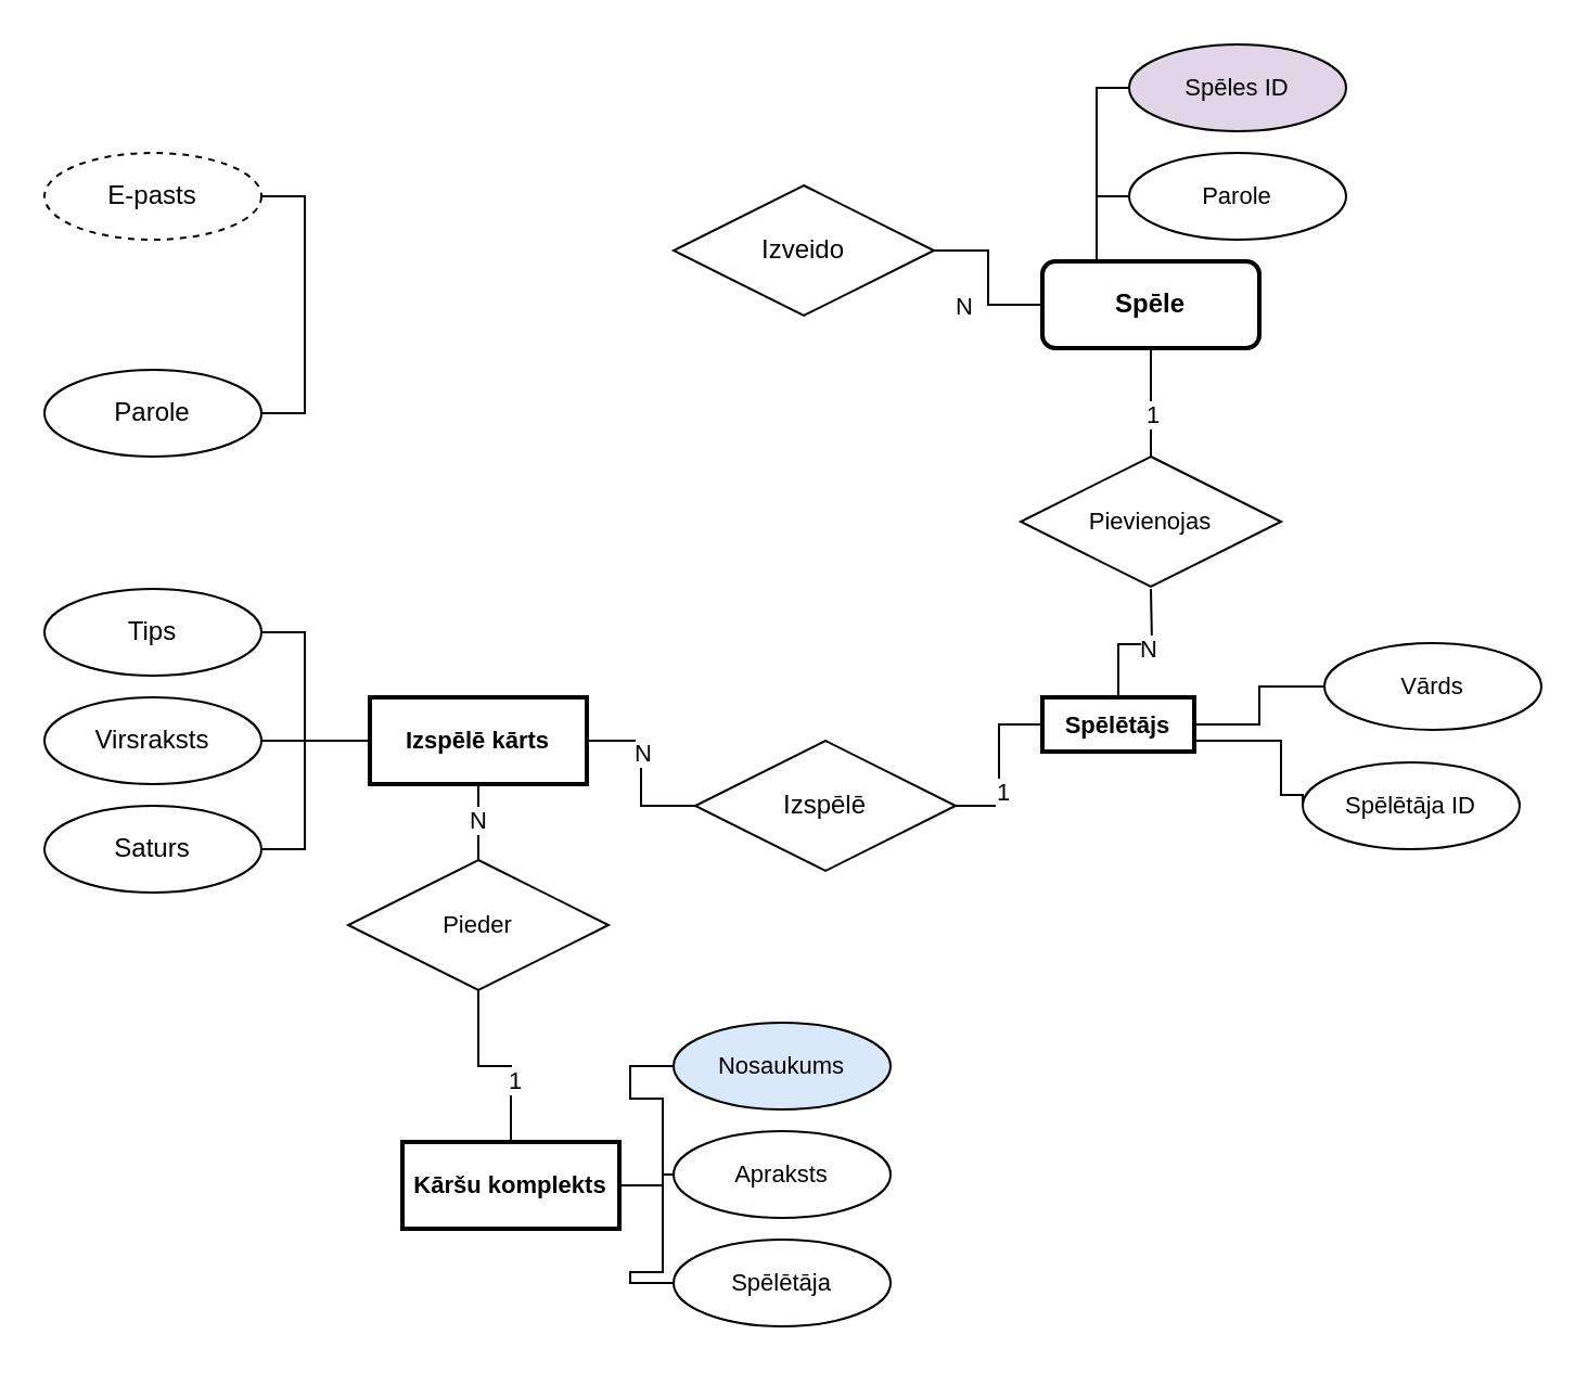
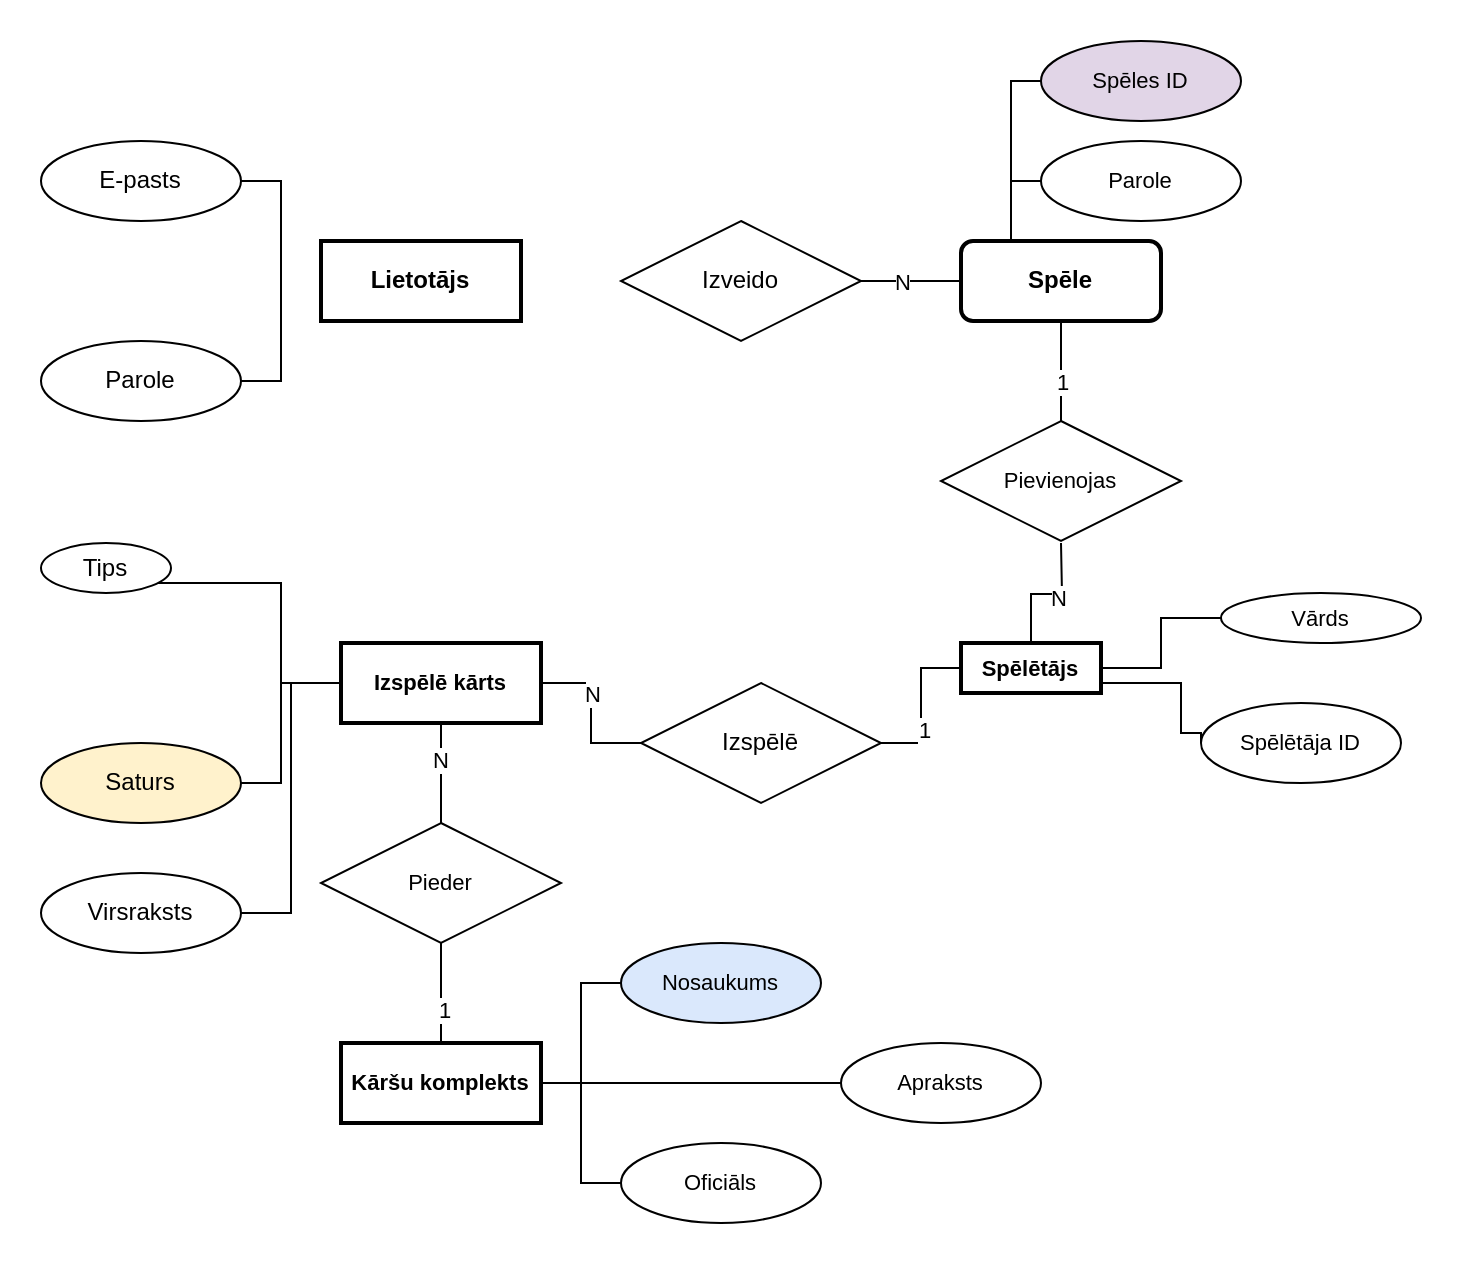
  <mxCell id="0" />
  <mxCell id="1" parent="0" />
- <mxCell id="3" value="E-pasts" style="ellipse;whiteSpace=wrap;html=1;align=center;dashed=1;" parent="1" vertex="1"><mxGeometry x="20" y="70" width="100" height="40" as="geometry" /></mxCell>
+ <mxCell id="2" value="Lietotājs" style="whiteSpace=wrap;html=1;align=center;fontStyle=1;strokeWidth=2;" parent="1" vertex="1"><mxGeometry x="160" y="120" width="100" height="40" as="geometry" /></mxCell>
+ <mxCell id="3" value="E-pasts" style="ellipse;whiteSpace=wrap;html=1;align=center;" parent="1" vertex="1"><mxGeometry x="20" y="70" width="100" height="40" as="geometry" /></mxCell>
  <mxCell id="4" value="Parole" style="ellipse;whiteSpace=wrap;html=1;align=center;" parent="1" vertex="1"><mxGeometry x="20" y="170" width="100" height="40" as="geometry" /></mxCell>
  <mxCell id="5" style="edgeStyle=orthogonalEdgeStyle;shape=connector;rounded=0;orthogonalLoop=1;jettySize=auto;html=1;labelBackgroundColor=default;strokeColor=default;align=center;verticalAlign=middle;fontFamily=Helvetica;fontSize=11;fontColor=default;endArrow=none;endFill=0;exitX=0.25;exitY=0;exitDx=0;exitDy=0;" parent="1" source="9" target="47" edge="1"><mxGeometry relative="1" as="geometry"><mxPoint x="390" y="70" as="targetPoint" /><Array as="points"><mxPoint x="505" y="40" /></Array></mxGeometry></mxCell>
- <mxCell id="6" value="Izveido" style="shape=rhombus;perimeter=rhombusPerimeter;whiteSpace=wrap;html=1;align=center;" parent="1" vertex="1"><mxGeometry x="310" y="85" width="120" height="60" as="geometry" /></mxCell>
+ <mxCell id="6" value="Izveido" style="shape=rhombus;perimeter=rhombusPerimeter;whiteSpace=wrap;html=1;align=center;" parent="1" vertex="1"><mxGeometry x="310" y="110" width="120" height="60" as="geometry" /></mxCell>
  <mxCell id="7" style="edgeStyle=orthogonalEdgeStyle;shape=connector;rounded=0;orthogonalLoop=1;jettySize=auto;html=1;entryX=0.5;entryY=0;entryDx=0;entryDy=0;labelBackgroundColor=default;strokeColor=default;align=center;verticalAlign=middle;fontFamily=Helvetica;fontSize=11;fontColor=default;endArrow=none;endFill=0;" parent="1" source="9" target="17" edge="1"><mxGeometry relative="1" as="geometry" /></mxCell>
  <mxCell id="8" value="1" style="edgeLabel;html=1;align=center;verticalAlign=middle;resizable=0;points=[];fontSize=11;fontFamily=Helvetica;fontColor=default;" parent="7" vertex="1" connectable="0"><mxGeometry x="0.209" relative="1" as="geometry"><mxPoint as="offset" /></mxGeometry></mxCell>
  <mxCell id="9" value="Spēle" style="whiteSpace=wrap;html=1;align=center;fontStyle=1;strokeWidth=2;rounded=1;" parent="1" vertex="1"><mxGeometry x="480" y="120" width="100" height="40" as="geometry" /></mxCell>
  <mxCell id="10" style="edgeStyle=orthogonalEdgeStyle;shape=connector;rounded=0;orthogonalLoop=1;jettySize=auto;html=1;entryX=0;entryY=0.5;entryDx=0;entryDy=0;labelBackgroundColor=default;strokeColor=default;align=center;verticalAlign=middle;fontFamily=Helvetica;fontSize=11;fontColor=default;endArrow=none;endFill=0;" parent="1" source="6" target="9" edge="1"><mxGeometry relative="1" as="geometry" /></mxCell>
  <mxCell id="11" value="N" style="edgeLabel;html=1;align=center;verticalAlign=middle;resizable=0;points=[];fontSize=11;fontFamily=Helvetica;fontColor=default;" parent="10" vertex="1" connectable="0"><mxGeometry x="0.501" y="-2" relative="1" as="geometry"><mxPoint x="-18" y="-2" as="offset" /></mxGeometry></mxCell>
  <mxCell id="12" value="" style="endArrow=none;html=1;rounded=0;labelBackgroundColor=default;strokeColor=default;align=center;verticalAlign=middle;fontFamily=Helvetica;fontSize=11;fontColor=default;shape=connector;entryX=1;entryY=0.5;entryDx=0;entryDy=0;exitX=1;exitY=0.5;exitDx=0;exitDy=0;edgeStyle=orthogonalEdgeStyle;" parent="1" source="3" target="4" edge="1"><mxGeometry relative="1" as="geometry"><mxPoint x="140" y="90" as="sourcePoint" /><mxPoint x="140" y="200" as="targetPoint" /><Array as="points"><mxPoint x="140" y="90" /><mxPoint x="140" y="190" /></Array></mxGeometry></mxCell>
  <mxCell id="13" value="Parole" style="ellipse;whiteSpace=wrap;html=1;align=center;fontFamily=Helvetica;fontSize=11;fontColor=default;" parent="1" vertex="1"><mxGeometry x="520" y="70" width="100" height="40" as="geometry" /></mxCell>
  <mxCell id="14" value="" style="endArrow=none;html=1;rounded=0;labelBackgroundColor=default;strokeColor=default;align=center;verticalAlign=middle;fontFamily=Helvetica;fontSize=11;fontColor=default;shape=connector;exitX=0;exitY=0.5;exitDx=0;exitDy=0;entryX=0.25;entryY=0;entryDx=0;entryDy=0;edgeStyle=orthogonalEdgeStyle;" parent="1" source="13" target="9" edge="1"><mxGeometry relative="1" as="geometry"><mxPoint x="460" y="100" as="sourcePoint" /><mxPoint x="620" y="100" as="targetPoint" /></mxGeometry></mxCell>
  <mxCell id="15" style="edgeStyle=orthogonalEdgeStyle;shape=connector;rounded=0;orthogonalLoop=1;jettySize=auto;html=1;entryX=0.5;entryY=0;entryDx=0;entryDy=0;labelBackgroundColor=default;strokeColor=default;align=center;verticalAlign=middle;fontFamily=Helvetica;fontSize=11;fontColor=default;endArrow=none;endFill=0;" parent="1" target="20" edge="1"><mxGeometry relative="1" as="geometry"><mxPoint x="530" y="271" as="sourcePoint" /></mxGeometry></mxCell>
  <mxCell id="16" value="N" style="edgeLabel;html=1;align=center;verticalAlign=middle;resizable=0;points=[];fontSize=11;fontFamily=Helvetica;fontColor=default;" parent="15" vertex="1" connectable="0"><mxGeometry x="-0.133" y="2" relative="1" as="geometry"><mxPoint as="offset" /></mxGeometry></mxCell>
  <mxCell id="17" value="Pievienojas" style="shape=rhombus;perimeter=rhombusPerimeter;whiteSpace=wrap;html=1;align=center;fontFamily=Helvetica;fontSize=11;fontColor=default;" parent="1" vertex="1"><mxGeometry x="470" y="210" width="120" height="60" as="geometry" /></mxCell>
  <mxCell id="18" style="edgeStyle=orthogonalEdgeStyle;shape=connector;rounded=0;orthogonalLoop=1;jettySize=auto;html=1;entryX=1;entryY=0.5;entryDx=0;entryDy=0;labelBackgroundColor=default;strokeColor=default;align=center;verticalAlign=middle;fontFamily=Helvetica;fontSize=11;fontColor=default;endArrow=none;endFill=0;" parent="1" source="20" target="29" edge="1"><mxGeometry relative="1" as="geometry" /></mxCell>
  <mxCell id="19" value="1" style="edgeLabel;html=1;align=center;verticalAlign=middle;resizable=0;points=[];fontSize=11;fontFamily=Helvetica;fontColor=default;" parent="18" vertex="1" connectable="0"><mxGeometry x="0.305" y="1" relative="1" as="geometry"><mxPoint as="offset" /></mxGeometry></mxCell>
  <mxCell id="20" value="Spēlētājs" style="whiteSpace=wrap;html=1;align=center;fontFamily=Helvetica;fontSize=11;fontColor=default;fontStyle=1;strokeWidth=2;" parent="1" vertex="1"><mxGeometry x="480" y="321" width="70" height="25" as="geometry" /></mxCell>
  <mxCell id="21" style="edgeStyle=orthogonalEdgeStyle;shape=connector;rounded=0;orthogonalLoop=1;jettySize=auto;html=1;entryX=1;entryY=0.5;entryDx=0;entryDy=0;labelBackgroundColor=default;strokeColor=default;align=center;verticalAlign=middle;fontFamily=Helvetica;fontSize=11;fontColor=default;endArrow=none;endFill=0;" parent="1" source="22" target="20" edge="1"><mxGeometry relative="1" as="geometry" /></mxCell>
- <mxCell id="22" value="Vārds" style="ellipse;whiteSpace=wrap;html=1;align=center;fontFamily=Helvetica;fontSize=11;fontColor=default;" parent="1" vertex="1"><mxGeometry x="610" y="296" width="100" height="40" as="geometry" /></mxCell>
+ <mxCell id="22" value="Vārds" style="ellipse;whiteSpace=wrap;html=1;align=center;fontFamily=Helvetica;fontSize=11;fontColor=default;" parent="1" vertex="1"><mxGeometry x="610" y="296" width="100" height="25" as="geometry" /></mxCell>
  <mxCell id="23" style="edgeStyle=orthogonalEdgeStyle;shape=connector;rounded=0;orthogonalLoop=1;jettySize=auto;html=1;entryX=1;entryY=0.5;entryDx=0;entryDy=0;labelBackgroundColor=default;strokeColor=default;align=center;verticalAlign=middle;fontFamily=Helvetica;fontSize=11;fontColor=default;endArrow=none;endFill=0;exitX=0;exitY=0.5;exitDx=0;exitDy=0;" parent="1" source="24" target="20" edge="1"><mxGeometry relative="1" as="geometry"><Array as="points"><mxPoint x="590" y="366" /><mxPoint x="590" y="341" /></Array></mxGeometry></mxCell>
  <mxCell id="24" value="Spēlētāja ID" style="ellipse;whiteSpace=wrap;html=1;align=center;fontFamily=Helvetica;fontSize=11;fontColor=default;" parent="1" vertex="1"><mxGeometry x="600" y="351" width="100" height="40" as="geometry" /></mxCell>
  <mxCell id="25" style="edgeStyle=orthogonalEdgeStyle;shape=connector;rounded=0;orthogonalLoop=1;jettySize=auto;html=1;entryX=1;entryY=0.5;entryDx=0;entryDy=0;labelBackgroundColor=default;strokeColor=default;align=center;verticalAlign=middle;fontFamily=Helvetica;fontSize=11;fontColor=default;endArrow=none;endFill=0;" parent="1" source="28" target="36" edge="1"><mxGeometry relative="1" as="geometry"><Array as="points"><mxPoint x="140" y="341" /><mxPoint x="140" y="391" /></Array></mxGeometry></mxCell>
  <mxCell id="26" style="edgeStyle=orthogonalEdgeStyle;shape=connector;rounded=0;orthogonalLoop=1;jettySize=auto;html=1;labelBackgroundColor=default;strokeColor=default;align=center;verticalAlign=middle;fontFamily=Helvetica;fontSize=11;fontColor=default;endArrow=none;endFill=0;" parent="1" source="28" target="39" edge="1"><mxGeometry relative="1" as="geometry"><mxPoint x="220" y="411" as="targetPoint" /></mxGeometry></mxCell>
  <mxCell id="27" value="N" style="edgeLabel;html=1;align=center;verticalAlign=middle;resizable=0;points=[];fontSize=11;fontFamily=Helvetica;fontColor=default;" parent="26" vertex="1" connectable="0"><mxGeometry x="-0.275" y="-1" relative="1" as="geometry"><mxPoint as="offset" /></mxGeometry></mxCell>
  <mxCell id="28" value="Izspēlē kārts" style="whiteSpace=wrap;html=1;align=center;fontFamily=Helvetica;fontSize=11;fontColor=default;fontStyle=1;strokeWidth=2;" parent="1" vertex="1"><mxGeometry x="170" y="321" width="100" height="40" as="geometry" /></mxCell>
  <mxCell id="29" value="Izspēlē" style="shape=rhombus;perimeter=rhombusPerimeter;whiteSpace=wrap;html=1;align=center;" parent="1" vertex="1"><mxGeometry x="320" y="341" width="120" height="60" as="geometry" /></mxCell>
  <mxCell id="30" style="edgeStyle=orthogonalEdgeStyle;shape=connector;rounded=0;orthogonalLoop=1;jettySize=auto;html=1;entryX=1;entryY=0.5;entryDx=0;entryDy=0;labelBackgroundColor=default;strokeColor=default;align=center;verticalAlign=middle;fontFamily=Helvetica;fontSize=11;fontColor=default;endArrow=none;endFill=0;" parent="1" source="29" target="28" edge="1"><mxGeometry relative="1" as="geometry" /></mxCell>
  <mxCell id="31" value="N" style="edgeLabel;html=1;align=center;verticalAlign=middle;resizable=0;points=[];fontSize=11;fontFamily=Helvetica;fontColor=default;" parent="30" vertex="1" connectable="0"><mxGeometry x="0.259" relative="1" as="geometry"><mxPoint as="offset" /></mxGeometry></mxCell>
  <mxCell id="32" style="edgeStyle=orthogonalEdgeStyle;shape=connector;rounded=0;orthogonalLoop=1;jettySize=auto;html=1;entryX=0;entryY=0.5;entryDx=0;entryDy=0;labelBackgroundColor=default;strokeColor=default;align=center;verticalAlign=middle;fontFamily=Helvetica;fontSize=11;fontColor=default;endArrow=none;endFill=0;" parent="1" source="33" target="28" edge="1"><mxGeometry relative="1" as="geometry"><Array as="points"><mxPoint x="140" y="291" /><mxPoint x="140" y="341" /></Array></mxGeometry></mxCell>
- <mxCell id="33" value="Tips" style="ellipse;whiteSpace=wrap;html=1;align=center;" parent="1" vertex="1"><mxGeometry x="20" y="271" width="100" height="40" as="geometry" /></mxCell>
+ <mxCell id="33" value="Tips" style="ellipse;whiteSpace=wrap;html=1;align=center;" parent="1" vertex="1"><mxGeometry x="20" y="271" width="65" height="25" as="geometry" /></mxCell>
  <mxCell id="34" style="edgeStyle=orthogonalEdgeStyle;shape=connector;rounded=0;orthogonalLoop=1;jettySize=auto;html=1;entryX=0;entryY=0.5;entryDx=0;entryDy=0;labelBackgroundColor=default;strokeColor=default;align=center;verticalAlign=middle;fontFamily=Helvetica;fontSize=11;fontColor=default;endArrow=none;endFill=0;" parent="1" source="35" target="28" edge="1"><mxGeometry relative="1" as="geometry"><Array as="points" /></mxGeometry></mxCell>
- <mxCell id="35" value="Virsraksts" style="ellipse;whiteSpace=wrap;html=1;align=center;" parent="1" vertex="1"><mxGeometry x="20" y="321" width="100" height="40" as="geometry" /></mxCell>
- <mxCell id="36" value="Saturs" style="ellipse;whiteSpace=wrap;html=1;align=center;" parent="1" vertex="1"><mxGeometry x="20" y="371" width="100" height="40" as="geometry" /></mxCell>
+ <mxCell id="35" value="Virsraksts" style="ellipse;whiteSpace=wrap;html=1;align=center;" parent="1" vertex="1"><mxGeometry x="20" y="436" width="100" height="40" as="geometry" /></mxCell>
+ <mxCell id="36" value="Saturs" style="ellipse;whiteSpace=wrap;html=1;align=center;fillColor=#fff2cc;" parent="1" vertex="1"><mxGeometry x="20" y="371" width="100" height="40" as="geometry" /></mxCell>
  <mxCell id="37" style="edgeStyle=orthogonalEdgeStyle;shape=connector;rounded=0;orthogonalLoop=1;jettySize=auto;html=1;labelBackgroundColor=default;strokeColor=default;align=center;verticalAlign=middle;fontFamily=Helvetica;fontSize=11;fontColor=default;endArrow=none;endFill=0;" parent="1" source="39" target="43" edge="1"><mxGeometry relative="1" as="geometry"><mxPoint x="220" y="501" as="targetPoint" /></mxGeometry></mxCell>
  <mxCell id="38" value="1" style="edgeLabel;html=1;align=center;verticalAlign=middle;resizable=0;points=[];fontSize=11;fontFamily=Helvetica;fontColor=default;" parent="37" vertex="1" connectable="0"><mxGeometry x="0.329" y="1" relative="1" as="geometry"><mxPoint as="offset" /></mxGeometry></mxCell>
- <mxCell id="39" value="Pieder" style="shape=rhombus;perimeter=rhombusPerimeter;whiteSpace=wrap;html=1;align=center;fontFamily=Helvetica;fontSize=11;fontColor=default;" parent="1" vertex="1"><mxGeometry x="160" y="396" width="120" height="60" as="geometry" /></mxCell>
+ <mxCell id="39" value="Pieder" style="shape=rhombus;perimeter=rhombusPerimeter;whiteSpace=wrap;html=1;align=center;fontFamily=Helvetica;fontSize=11;fontColor=default;" parent="1" vertex="1"><mxGeometry x="160" y="411" width="120" height="60" as="geometry" /></mxCell>
  <mxCell id="40" style="edgeStyle=orthogonalEdgeStyle;shape=connector;rounded=0;orthogonalLoop=1;jettySize=auto;html=1;entryX=0;entryY=0.5;entryDx=0;entryDy=0;labelBackgroundColor=default;strokeColor=default;align=center;verticalAlign=middle;fontFamily=Helvetica;fontSize=11;fontColor=default;endArrow=none;endFill=0;" parent="1" source="43" target="44" edge="1"><mxGeometry relative="1" as="geometry" /></mxCell>
  <mxCell id="41" style="edgeStyle=orthogonalEdgeStyle;shape=connector;rounded=0;orthogonalLoop=1;jettySize=auto;html=1;entryX=0;entryY=0.5;entryDx=0;entryDy=0;labelBackgroundColor=default;strokeColor=default;align=center;verticalAlign=middle;fontFamily=Helvetica;fontSize=11;fontColor=default;endArrow=none;endFill=0;" parent="1" source="43" target="45" edge="1"><mxGeometry relative="1" as="geometry" /></mxCell>
  <mxCell id="42" style="edgeStyle=orthogonalEdgeStyle;shape=connector;rounded=0;orthogonalLoop=1;jettySize=auto;html=1;entryX=0;entryY=0.5;entryDx=0;entryDy=0;labelBackgroundColor=default;strokeColor=default;align=center;verticalAlign=middle;fontFamily=Helvetica;fontSize=11;fontColor=default;endArrow=none;endFill=0;" parent="1" source="43" target="46" edge="1"><mxGeometry relative="1" as="geometry" /></mxCell>
- <mxCell id="43" value="Kāršu komplekts" style="whiteSpace=wrap;html=1;align=center;fontFamily=Helvetica;fontSize=11;fontColor=default;fontStyle=1;strokeWidth=2;" parent="1" vertex="1"><mxGeometry x="185" y="526" width="100" height="40" as="geometry" /></mxCell>
+ <mxCell id="43" value="Kāršu komplekts" style="whiteSpace=wrap;html=1;align=center;fontFamily=Helvetica;fontSize=11;fontColor=default;fontStyle=1;strokeWidth=2;" parent="1" vertex="1"><mxGeometry x="170" y="521" width="100" height="40" as="geometry" /></mxCell>
  <mxCell id="44" value="Nosaukums" style="ellipse;whiteSpace=wrap;html=1;align=center;fontFamily=Helvetica;fontSize=11;fontColor=default;fillColor=#dae8fc;" parent="1" vertex="1"><mxGeometry x="310" y="471" width="100" height="40" as="geometry" /></mxCell>
- <mxCell id="45" value="Apraksts" style="ellipse;whiteSpace=wrap;html=1;align=center;fontFamily=Helvetica;fontSize=11;fontColor=default;" parent="1" vertex="1"><mxGeometry x="310" y="521" width="100" height="40" as="geometry" /></mxCell>
- <mxCell id="46" value="Spēlētāja" style="ellipse;whiteSpace=wrap;html=1;align=center;fontFamily=Helvetica;fontSize=11;fontColor=default;" parent="1" vertex="1"><mxGeometry x="310" y="571" width="100" height="40" as="geometry" /></mxCell>
+ <mxCell id="45" value="Apraksts" style="ellipse;whiteSpace=wrap;html=1;align=center;fontFamily=Helvetica;fontSize=11;fontColor=default;" parent="1" vertex="1"><mxGeometry x="420" y="521" width="100" height="40" as="geometry" /></mxCell>
+ <mxCell id="46" value="Oficiāls" style="ellipse;whiteSpace=wrap;html=1;align=center;fontFamily=Helvetica;fontSize=11;fontColor=default;" parent="1" vertex="1"><mxGeometry x="310" y="571" width="100" height="40" as="geometry" /></mxCell>
  <mxCell id="47" value="Spēles ID" style="ellipse;whiteSpace=wrap;html=1;align=center;fontFamily=Helvetica;fontSize=11;fontColor=default;fillColor=#e1d5e7;" parent="1" vertex="1"><mxGeometry x="520" y="20" width="100" height="40" as="geometry" /></mxCell>
